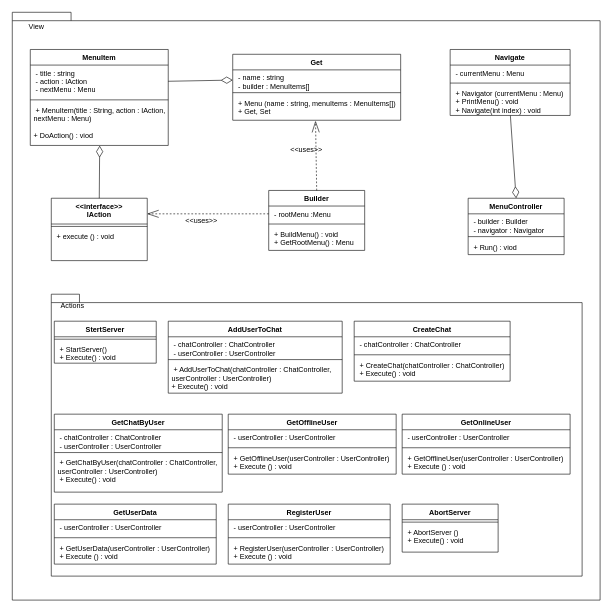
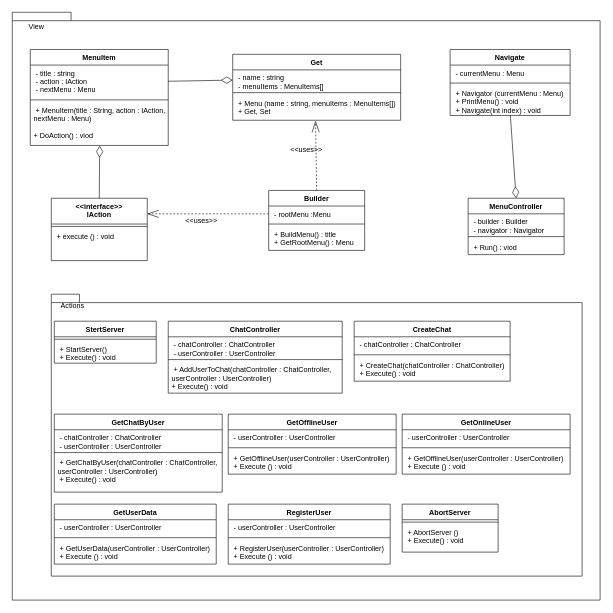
  <mxCell id="0" />
  <mxCell id="1" parent="0" />
  <mxCell id="2" value="" style="shape=folder;fontStyle=1;spacingTop=10;tabWidth=40;tabHeight=14;tabPosition=left;html=1;" vertex="1" parent="1"><mxGeometry x="20" y="20" width="980" height="980" as="geometry" /></mxCell>
  <mxCell id="3" value="Navigate" style="swimlane;fontStyle=1;align=center;verticalAlign=top;childLayout=stackLayout;horizontal=1;startSize=26;horizontalStack=0;resizeParent=1;resizeParentMax=0;resizeLast=0;collapsible=1;marginBottom=0;" vertex="1" parent="1"><mxGeometry x="750" y="82" width="200" height="110" as="geometry" /></mxCell>
  <mxCell id="4" value=" - currentMenu : Menu" style="text;strokeColor=none;fillColor=none;align=left;verticalAlign=top;spacingLeft=4;spacingRight=4;overflow=hidden;rotatable=0;points=[[0,0.5],[1,0.5]];portConstraint=eastwest;" vertex="1" parent="3"><mxGeometry y="26" width="200" height="26" as="geometry" /></mxCell>
  <mxCell id="5" value="" style="line;strokeWidth=1;fillColor=none;align=left;verticalAlign=middle;spacingTop=-1;spacingLeft=3;spacingRight=3;rotatable=0;labelPosition=right;points=[];portConstraint=eastwest;" vertex="1" parent="3"><mxGeometry y="52" width="200" height="8" as="geometry" /></mxCell>
  <mxCell id="6" value=" + Navigator (currentMenu : Menu)&#10; + PrintMenu() : void &#10; + Navigate(int index) : void&#10;" style="text;strokeColor=none;fillColor=none;align=left;verticalAlign=top;spacingLeft=4;spacingRight=4;overflow=hidden;rotatable=0;points=[[0,0.5],[1,0.5]];portConstraint=eastwest;" vertex="1" parent="3"><mxGeometry y="60" width="200" height="50" as="geometry" /></mxCell>
  <mxCell id="7" value="MenuController" style="swimlane;fontStyle=1;align=center;verticalAlign=top;childLayout=stackLayout;horizontal=1;startSize=26;horizontalStack=0;resizeParent=1;resizeParentMax=0;resizeLast=0;collapsible=1;marginBottom=0;" vertex="1" parent="1"><mxGeometry x="780" y="330" width="160" height="94" as="geometry" /></mxCell>
  <mxCell id="8" value=" - builder : Builder&#10; - navigator : Navigator&#10;" style="text;strokeColor=none;fillColor=none;align=left;verticalAlign=top;spacingLeft=4;spacingRight=4;overflow=hidden;rotatable=0;points=[[0,0.5],[1,0.5]];portConstraint=eastwest;" vertex="1" parent="7"><mxGeometry y="26" width="160" height="34" as="geometry" /></mxCell>
  <mxCell id="9" value="" style="line;strokeWidth=1;fillColor=none;align=left;verticalAlign=middle;spacingTop=-1;spacingLeft=3;spacingRight=3;rotatable=0;labelPosition=right;points=[];portConstraint=eastwest;" vertex="1" parent="7"><mxGeometry y="60" width="160" height="8" as="geometry" /></mxCell>
  <mxCell id="10" value=" + Run() : viod" style="text;strokeColor=none;fillColor=none;align=left;verticalAlign=top;spacingLeft=4;spacingRight=4;overflow=hidden;rotatable=0;points=[[0,0.5],[1,0.5]];portConstraint=eastwest;" vertex="1" parent="7"><mxGeometry y="68" width="160" height="26" as="geometry" /></mxCell>
  <mxCell id="11" value="" style="endArrow=diamondThin;html=1;entryX=0.5;entryY=0;entryDx=0;entryDy=0;endFill=0;strokeWidth=1;startSize=12;endSize=17;exitX=0.502;exitY=1;exitDx=0;exitDy=0;exitPerimeter=0;" edge="1" parent="1" source="6" target="7"><mxGeometry width="50" height="50" relative="1" as="geometry"><mxPoint x="805" y="190" as="sourcePoint" /><mxPoint x="650" y="230" as="targetPoint" /></mxGeometry></mxCell>
  <mxCell id="12" value="Get" style="swimlane;fontStyle=1;align=center;verticalAlign=top;childLayout=stackLayout;horizontal=1;startSize=26;horizontalStack=0;resizeParent=1;resizeParentMax=0;resizeLast=0;collapsible=1;marginBottom=0;" vertex="1" parent="1"><mxGeometry x="387.5" y="90" width="280" height="110" as="geometry" /></mxCell>
- <mxCell id="13" value=" - name : string&#10; - builder : MenuItems[]&#10;" style="text;strokeColor=none;fillColor=none;align=left;verticalAlign=top;spacingLeft=4;spacingRight=4;overflow=hidden;rotatable=0;points=[[0,0.5],[1,0.5]];portConstraint=eastwest;" vertex="1" parent="12"><mxGeometry y="26" width="280" height="34" as="geometry" /></mxCell>
+ <mxCell id="13" value=" - name : string&#10; - menuItems : MenuItems[]&#10;" style="text;strokeColor=none;fillColor=none;align=left;verticalAlign=top;spacingLeft=4;spacingRight=4;overflow=hidden;rotatable=0;points=[[0,0.5],[1,0.5]];portConstraint=eastwest;" vertex="1" parent="12"><mxGeometry y="26" width="280" height="34" as="geometry" /></mxCell>
  <mxCell id="14" value="" style="line;strokeWidth=1;fillColor=none;align=left;verticalAlign=middle;spacingTop=-1;spacingLeft=3;spacingRight=3;rotatable=0;labelPosition=right;points=[];portConstraint=eastwest;" vertex="1" parent="12"><mxGeometry y="60" width="280" height="8" as="geometry" /></mxCell>
  <mxCell id="15" value=" + Menu (name : string, menuItems : MenuItems[])&#10; + Get, Set" style="text;strokeColor=none;fillColor=none;align=left;verticalAlign=top;spacingLeft=4;spacingRight=4;overflow=hidden;rotatable=0;points=[[0,0.5],[1,0.5]];portConstraint=eastwest;" vertex="1" parent="12"><mxGeometry y="68" width="280" height="42" as="geometry" /></mxCell>
  <mxCell id="16" value="Builder" style="swimlane;fontStyle=1;align=center;verticalAlign=top;childLayout=stackLayout;horizontal=1;startSize=26;horizontalStack=0;resizeParent=1;resizeParentMax=0;resizeLast=0;collapsible=1;marginBottom=0;" vertex="1" parent="1"><mxGeometry x="447.5" y="317" width="160" height="100" as="geometry" /></mxCell>
  <mxCell id="17" value=" - rootMenu :Menu" style="text;strokeColor=none;fillColor=none;align=left;verticalAlign=top;spacingLeft=4;spacingRight=4;overflow=hidden;rotatable=0;points=[[0,0.5],[1,0.5]];portConstraint=eastwest;" vertex="1" parent="16"><mxGeometry y="26" width="160" height="26" as="geometry" /></mxCell>
  <mxCell id="18" value="" style="line;strokeWidth=1;fillColor=none;align=left;verticalAlign=middle;spacingTop=-1;spacingLeft=3;spacingRight=3;rotatable=0;labelPosition=right;points=[];portConstraint=eastwest;" vertex="1" parent="16"><mxGeometry y="52" width="160" height="8" as="geometry" /></mxCell>
- <mxCell id="19" value=" + BuildMenu() : void&#10; + GetRootMenu() : Menu&#10;" style="text;strokeColor=none;fillColor=none;align=left;verticalAlign=top;spacingLeft=4;spacingRight=4;overflow=hidden;rotatable=0;points=[[0,0.5],[1,0.5]];portConstraint=eastwest;" vertex="1" parent="16"><mxGeometry y="60" width="160" height="40" as="geometry" /></mxCell>
+ <mxCell id="19" value=" + BuildMenu() : title&#10; + GetRootMenu() : Menu&#10;" style="text;strokeColor=none;fillColor=none;align=left;verticalAlign=top;spacingLeft=4;spacingRight=4;overflow=hidden;rotatable=0;points=[[0,0.5],[1,0.5]];portConstraint=eastwest;" vertex="1" parent="16"><mxGeometry y="60" width="160" height="40" as="geometry" /></mxCell>
  <mxCell id="20" value="" style="endArrow=openThin;html=1;strokeWidth=1;entryX=0.493;entryY=1.028;entryDx=0;entryDy=0;entryPerimeter=0;exitX=0.5;exitY=0;exitDx=0;exitDy=0;endFill=0;dashed=1;endSize=17;" edge="1" parent="1" source="16" target="15"><mxGeometry width="50" height="50" relative="1" as="geometry"><mxPoint x="480" y="400" as="sourcePoint" /><mxPoint x="530" y="350" as="targetPoint" /></mxGeometry></mxCell>
  <mxCell id="21" value="&amp;lt;&amp;lt;uses&amp;gt;&amp;gt;" style="text;html=1;align=center;verticalAlign=middle;resizable=0;points=[];autosize=1;" vertex="1" parent="1"><mxGeometry x="475" y="240" width="70" height="20" as="geometry" /></mxCell>
  <mxCell id="22" value="MenuItem" style="swimlane;fontStyle=1;align=center;verticalAlign=top;childLayout=stackLayout;horizontal=1;startSize=26;horizontalStack=0;resizeParent=1;resizeParentMax=0;resizeLast=0;collapsible=1;marginBottom=0;" vertex="1" parent="1"><mxGeometry x="50" y="82" width="230" height="160" as="geometry" /></mxCell>
  <mxCell id="23" value=" - title : string&#10; - action : IAction&#10; - nextMenu : Menu&#10;" style="text;strokeColor=none;fillColor=none;align=left;verticalAlign=top;spacingLeft=4;spacingRight=4;overflow=hidden;rotatable=0;points=[[0,0.5],[1,0.5]];portConstraint=eastwest;" vertex="1" parent="22"><mxGeometry y="26" width="230" height="54" as="geometry" /></mxCell>
  <mxCell id="24" value="" style="line;strokeWidth=1;fillColor=none;align=left;verticalAlign=middle;spacingTop=-1;spacingLeft=3;spacingRight=3;rotatable=0;labelPosition=right;points=[];portConstraint=eastwest;" vertex="1" parent="22"><mxGeometry y="80" width="230" height="8" as="geometry" /></mxCell>
  <mxCell id="25" value=" + MenuItem(title : String, action : IAction, &#10;nextMenu : Menu) &#10;&#10;+ DoAction() : viod" style="text;strokeColor=none;fillColor=none;align=left;verticalAlign=top;spacingLeft=4;spacingRight=4;overflow=hidden;rotatable=0;points=[[0,0.5],[1,0.5]];portConstraint=eastwest;" vertex="1" parent="22"><mxGeometry y="88" width="230" height="72" as="geometry" /></mxCell>
  <mxCell id="26" value="" style="endArrow=diamondThin;html=1;entryX=0;entryY=0.5;entryDx=0;entryDy=0;endFill=0;strokeWidth=1;startSize=12;endSize=17;exitX=1;exitY=0.5;exitDx=0;exitDy=0;" edge="1" parent="1" source="23" target="13"><mxGeometry width="50" height="50" relative="1" as="geometry"><mxPoint x="650" y="135" as="sourcePoint" /><mxPoint x="700" y="131" as="targetPoint" /><Array as="points" /></mxGeometry></mxCell>
  <mxCell id="27" value="&lt;&lt;interface&gt;&gt;&#10;IAction&#10;" style="swimlane;fontStyle=1;align=center;verticalAlign=top;childLayout=stackLayout;horizontal=1;startSize=43;horizontalStack=0;resizeParent=1;resizeParentMax=0;resizeLast=0;collapsible=1;marginBottom=0;" vertex="1" parent="1"><mxGeometry x="85" y="330" width="160" height="104" as="geometry"><mxRectangle x="-160" y="417" width="110" height="30" as="alternateBounds" /></mxGeometry></mxCell>
  <mxCell id="28" value="" style="line;strokeWidth=1;fillColor=none;align=left;verticalAlign=middle;spacingTop=-1;spacingLeft=3;spacingRight=3;rotatable=0;labelPosition=right;points=[];portConstraint=eastwest;" vertex="1" parent="27"><mxGeometry y="43" width="160" height="8" as="geometry" /></mxCell>
  <mxCell id="29" value=" + execute () : void" style="text;strokeColor=none;fillColor=none;align=left;verticalAlign=top;spacingLeft=4;spacingRight=4;overflow=hidden;rotatable=0;points=[[0,0.5],[1,0.5]];portConstraint=eastwest;" vertex="1" parent="27"><mxGeometry y="51" width="160" height="53" as="geometry" /></mxCell>
  <mxCell id="30" value="" style="endArrow=diamondThin;html=1;entryX=0.503;entryY=1.005;entryDx=0;entryDy=0;endFill=0;strokeWidth=1;startSize=12;endSize=17;exitX=0.5;exitY=0;exitDx=0;exitDy=0;entryPerimeter=0;" edge="1" parent="1" source="27" target="25"><mxGeometry width="50" height="50" relative="1" as="geometry"><mxPoint x="290" y="145" as="sourcePoint" /><mxPoint x="370" y="135" as="targetPoint" /><Array as="points" /></mxGeometry></mxCell>
  <mxCell id="31" value="" style="endArrow=openThin;html=1;strokeWidth=1;entryX=1;entryY=0.25;entryDx=0;entryDy=0;endFill=0;dashed=1;endSize=17;exitX=0;exitY=0.5;exitDx=0;exitDy=0;" edge="1" parent="1" source="17" target="27"><mxGeometry width="50" height="50" relative="1" as="geometry"><mxPoint x="420" y="356" as="sourcePoint" /><mxPoint x="508.04" y="203.176" as="targetPoint" /></mxGeometry></mxCell>
  <mxCell id="32" value="&amp;lt;&amp;lt;uses&amp;gt;&amp;gt;" style="text;html=1;align=center;verticalAlign=middle;resizable=0;points=[];autosize=1;" vertex="1" parent="1"><mxGeometry x="300" y="357" width="70" height="20" as="geometry" /></mxCell>
  <mxCell id="33" value="View" style="text;html=1;align=center;verticalAlign=middle;resizable=0;points=[];autosize=1;" vertex="1" parent="1"><mxGeometry x="40" y="35" width="40" height="20" as="geometry" /></mxCell>
  <mxCell id="34" value="" style="shape=folder;fontStyle=1;spacingTop=10;tabWidth=40;tabHeight=14;tabPosition=left;html=1;" vertex="1" parent="1"><mxGeometry x="85" y="490" width="885" height="470" as="geometry" /></mxCell>
  <mxCell id="35" value="Actions" style="text;html=1;align=center;verticalAlign=middle;resizable=0;points=[];autosize=1;" vertex="1" parent="1"><mxGeometry x="90" y="500" width="60" height="20" as="geometry" /></mxCell>
  <mxCell id="36" value="AbortServer" style="swimlane;fontStyle=1;align=center;verticalAlign=top;childLayout=stackLayout;horizontal=1;startSize=26;horizontalStack=0;resizeParent=1;resizeParentMax=0;resizeLast=0;collapsible=1;marginBottom=0;" vertex="1" parent="1"><mxGeometry x="670" y="840" width="160" height="80" as="geometry" /></mxCell>
  <mxCell id="37" value="" style="line;strokeWidth=1;fillColor=none;align=left;verticalAlign=middle;spacingTop=-1;spacingLeft=3;spacingRight=3;rotatable=0;labelPosition=right;points=[];portConstraint=eastwest;" vertex="1" parent="36"><mxGeometry y="26" width="160" height="8" as="geometry" /></mxCell>
  <mxCell id="38" value=" + AbortServer ()&#10; + Execute() : void&#10;" style="text;strokeColor=none;fillColor=none;align=left;verticalAlign=top;spacingLeft=4;spacingRight=4;overflow=hidden;rotatable=0;points=[[0,0.5],[1,0.5]];portConstraint=eastwest;" vertex="1" parent="36"><mxGeometry y="34" width="160" height="46" as="geometry" /></mxCell>
- <mxCell id="39" value="AddUserToChat" style="swimlane;fontStyle=1;align=center;verticalAlign=top;childLayout=stackLayout;horizontal=1;startSize=26;horizontalStack=0;resizeParent=1;resizeParentMax=0;resizeLast=0;collapsible=1;marginBottom=0;" vertex="1" parent="1"><mxGeometry x="280" y="535" width="290" height="120" as="geometry" /></mxCell>
+ <mxCell id="39" value="ChatController" style="swimlane;fontStyle=1;align=center;verticalAlign=top;childLayout=stackLayout;horizontal=1;startSize=26;horizontalStack=0;resizeParent=1;resizeParentMax=0;resizeLast=0;collapsible=1;marginBottom=0;" vertex="1" parent="1"><mxGeometry x="280" y="535" width="290" height="120" as="geometry" /></mxCell>
  <mxCell id="40" value=" - chatController : ChatController&#10; - userController : UserController&#10;" style="text;strokeColor=none;fillColor=none;align=left;verticalAlign=top;spacingLeft=4;spacingRight=4;overflow=hidden;rotatable=0;points=[[0,0.5],[1,0.5]];portConstraint=eastwest;" vertex="1" parent="39"><mxGeometry y="26" width="290" height="34" as="geometry" /></mxCell>
  <mxCell id="41" value="" style="line;strokeWidth=1;fillColor=none;align=left;verticalAlign=middle;spacingTop=-1;spacingLeft=3;spacingRight=3;rotatable=0;labelPosition=right;points=[];portConstraint=eastwest;" vertex="1" parent="39"><mxGeometry y="60" width="290" height="8" as="geometry" /></mxCell>
  <mxCell id="42" value=" + AddUserToChat(chatController : ChatController, &#10;userController : UserController) &#10;+ Execute() : void&#10;" style="text;strokeColor=none;fillColor=none;align=left;verticalAlign=top;spacingLeft=4;spacingRight=4;overflow=hidden;rotatable=0;points=[[0,0.5],[1,0.5]];portConstraint=eastwest;" vertex="1" parent="39"><mxGeometry y="68" width="290" height="52" as="geometry" /></mxCell>
  <mxCell id="43" value="CreateChat" style="swimlane;fontStyle=1;align=center;verticalAlign=top;childLayout=stackLayout;horizontal=1;startSize=26;horizontalStack=0;resizeParent=1;resizeParentMax=0;resizeLast=0;collapsible=1;marginBottom=0;" vertex="1" parent="1"><mxGeometry x="590" y="535" width="260" height="100" as="geometry" /></mxCell>
  <mxCell id="44" value=" - chatController : ChatController" style="text;strokeColor=none;fillColor=none;align=left;verticalAlign=top;spacingLeft=4;spacingRight=4;overflow=hidden;rotatable=0;points=[[0,0.5],[1,0.5]];portConstraint=eastwest;" vertex="1" parent="43"><mxGeometry y="26" width="260" height="26" as="geometry" /></mxCell>
  <mxCell id="45" value="" style="line;strokeWidth=1;fillColor=none;align=left;verticalAlign=middle;spacingTop=-1;spacingLeft=3;spacingRight=3;rotatable=0;labelPosition=right;points=[];portConstraint=eastwest;" vertex="1" parent="43"><mxGeometry y="52" width="260" height="8" as="geometry" /></mxCell>
  <mxCell id="46" value=" + CreateChat(chatController : ChatController) &#10; + Execute() : void&#10;" style="text;strokeColor=none;fillColor=none;align=left;verticalAlign=top;spacingLeft=4;spacingRight=4;overflow=hidden;rotatable=0;points=[[0,0.5],[1,0.5]];portConstraint=eastwest;" vertex="1" parent="43"><mxGeometry y="60" width="260" height="40" as="geometry" /></mxCell>
  <mxCell id="47" value="GetChatByUser" style="swimlane;fontStyle=1;align=center;verticalAlign=top;childLayout=stackLayout;horizontal=1;startSize=26;horizontalStack=0;resizeParent=1;resizeParentMax=0;resizeLast=0;collapsible=1;marginBottom=0;" vertex="1" parent="1"><mxGeometry x="90" y="690" width="280" height="130" as="geometry" /></mxCell>
  <mxCell id="48" value=" - chatController : ChatController&#10; - userController : UserController&#10;&#10;&#10;" style="text;strokeColor=none;fillColor=none;align=left;verticalAlign=top;spacingLeft=4;spacingRight=4;overflow=hidden;rotatable=0;points=[[0,0.5],[1,0.5]];portConstraint=eastwest;" vertex="1" parent="47"><mxGeometry y="26" width="280" height="34" as="geometry" /></mxCell>
  <mxCell id="49" value="" style="line;strokeWidth=1;fillColor=none;align=left;verticalAlign=middle;spacingTop=-1;spacingLeft=3;spacingRight=3;rotatable=0;labelPosition=right;points=[];portConstraint=eastwest;" vertex="1" parent="47"><mxGeometry y="60" width="280" height="8" as="geometry" /></mxCell>
  <mxCell id="50" value=" + GetChatByUser(chatController : ChatController, &#10;userController : UserController) &#10; + Execute() : void&#10;" style="text;strokeColor=none;fillColor=none;align=left;verticalAlign=top;spacingLeft=4;spacingRight=4;overflow=hidden;rotatable=0;points=[[0,0.5],[1,0.5]];portConstraint=eastwest;" vertex="1" parent="47"><mxGeometry y="68" width="280" height="62" as="geometry" /></mxCell>
  <mxCell id="51" value="GetOfflineUser" style="swimlane;fontStyle=1;align=center;verticalAlign=top;childLayout=stackLayout;horizontal=1;startSize=26;horizontalStack=0;resizeParent=1;resizeParentMax=0;resizeLast=0;collapsible=1;marginBottom=0;" vertex="1" parent="1"><mxGeometry x="380" y="690" width="280" height="100" as="geometry" /></mxCell>
  <mxCell id="52" value=" - userController : UserController" style="text;strokeColor=none;fillColor=none;align=left;verticalAlign=top;spacingLeft=4;spacingRight=4;overflow=hidden;rotatable=0;points=[[0,0.5],[1,0.5]];portConstraint=eastwest;" vertex="1" parent="51"><mxGeometry y="26" width="280" height="26" as="geometry" /></mxCell>
  <mxCell id="53" value="" style="line;strokeWidth=1;fillColor=none;align=left;verticalAlign=middle;spacingTop=-1;spacingLeft=3;spacingRight=3;rotatable=0;labelPosition=right;points=[];portConstraint=eastwest;" vertex="1" parent="51"><mxGeometry y="52" width="280" height="8" as="geometry" /></mxCell>
  <mxCell id="54" value=" + GetOfflineUser(userController : UserController)&#10; + Execute () : void&#10;" style="text;strokeColor=none;fillColor=none;align=left;verticalAlign=top;spacingLeft=4;spacingRight=4;overflow=hidden;rotatable=0;points=[[0,0.5],[1,0.5]];portConstraint=eastwest;" vertex="1" parent="51"><mxGeometry y="60" width="280" height="40" as="geometry" /></mxCell>
  <mxCell id="55" value="GetOnlineUser" style="swimlane;fontStyle=1;align=center;verticalAlign=top;childLayout=stackLayout;horizontal=1;startSize=26;horizontalStack=0;resizeParent=1;resizeParentMax=0;resizeLast=0;collapsible=1;marginBottom=0;" vertex="1" parent="1"><mxGeometry x="670" y="690" width="280" height="100" as="geometry" /></mxCell>
  <mxCell id="56" value=" - userController : UserController" style="text;strokeColor=none;fillColor=none;align=left;verticalAlign=top;spacingLeft=4;spacingRight=4;overflow=hidden;rotatable=0;points=[[0,0.5],[1,0.5]];portConstraint=eastwest;" vertex="1" parent="55"><mxGeometry y="26" width="280" height="26" as="geometry" /></mxCell>
  <mxCell id="57" value="" style="line;strokeWidth=1;fillColor=none;align=left;verticalAlign=middle;spacingTop=-1;spacingLeft=3;spacingRight=3;rotatable=0;labelPosition=right;points=[];portConstraint=eastwest;" vertex="1" parent="55"><mxGeometry y="52" width="280" height="8" as="geometry" /></mxCell>
  <mxCell id="58" value=" + GetOfflineUser(userController : UserController)&#10; + Execute () : void&#10;&#10;&#10;" style="text;strokeColor=none;fillColor=none;align=left;verticalAlign=top;spacingLeft=4;spacingRight=4;overflow=hidden;rotatable=0;points=[[0,0.5],[1,0.5]];portConstraint=eastwest;" vertex="1" parent="55"><mxGeometry y="60" width="280" height="40" as="geometry" /></mxCell>
  <mxCell id="59" value="GetUserData" style="swimlane;fontStyle=1;align=center;verticalAlign=top;childLayout=stackLayout;horizontal=1;startSize=26;horizontalStack=0;resizeParent=1;resizeParentMax=0;resizeLast=0;collapsible=1;marginBottom=0;" vertex="1" parent="1"><mxGeometry x="90" y="840" width="270" height="100" as="geometry" /></mxCell>
  <mxCell id="60" value=" - userController : UserController" style="text;strokeColor=none;fillColor=none;align=left;verticalAlign=top;spacingLeft=4;spacingRight=4;overflow=hidden;rotatable=0;points=[[0,0.5],[1,0.5]];portConstraint=eastwest;" vertex="1" parent="59"><mxGeometry y="26" width="270" height="26" as="geometry" /></mxCell>
  <mxCell id="61" value="" style="line;strokeWidth=1;fillColor=none;align=left;verticalAlign=middle;spacingTop=-1;spacingLeft=3;spacingRight=3;rotatable=0;labelPosition=right;points=[];portConstraint=eastwest;" vertex="1" parent="59"><mxGeometry y="52" width="270" height="8" as="geometry" /></mxCell>
  <mxCell id="62" value=" + GetUserData(userController : UserController)&#10; + Execute () : void&#10;&#10;&#10;&#10;&#10;" style="text;strokeColor=none;fillColor=none;align=left;verticalAlign=top;spacingLeft=4;spacingRight=4;overflow=hidden;rotatable=0;points=[[0,0.5],[1,0.5]];portConstraint=eastwest;" vertex="1" parent="59"><mxGeometry y="60" width="270" height="40" as="geometry" /></mxCell>
  <mxCell id="63" value="RegisterUser" style="swimlane;fontStyle=1;align=center;verticalAlign=top;childLayout=stackLayout;horizontal=1;startSize=26;horizontalStack=0;resizeParent=1;resizeParentMax=0;resizeLast=0;collapsible=1;marginBottom=0;" vertex="1" parent="1"><mxGeometry x="380" y="840" width="270" height="100" as="geometry" /></mxCell>
  <mxCell id="64" value=" - userController : UserController" style="text;strokeColor=none;fillColor=none;align=left;verticalAlign=top;spacingLeft=4;spacingRight=4;overflow=hidden;rotatable=0;points=[[0,0.5],[1,0.5]];portConstraint=eastwest;" vertex="1" parent="63"><mxGeometry y="26" width="270" height="26" as="geometry" /></mxCell>
  <mxCell id="65" value="" style="line;strokeWidth=1;fillColor=none;align=left;verticalAlign=middle;spacingTop=-1;spacingLeft=3;spacingRight=3;rotatable=0;labelPosition=right;points=[];portConstraint=eastwest;" vertex="1" parent="63"><mxGeometry y="52" width="270" height="8" as="geometry" /></mxCell>
  <mxCell id="66" value=" + RegisterUser(userController : UserController)&#10; + Execute () : void&#10;&#10;&#10;&#10;&#10;&#10;&#10;" style="text;strokeColor=none;fillColor=none;align=left;verticalAlign=top;spacingLeft=4;spacingRight=4;overflow=hidden;rotatable=0;points=[[0,0.5],[1,0.5]];portConstraint=eastwest;" vertex="1" parent="63"><mxGeometry y="60" width="270" height="40" as="geometry" /></mxCell>
  <mxCell id="67" value="StertServer" style="swimlane;fontStyle=1;align=center;verticalAlign=top;childLayout=stackLayout;horizontal=1;startSize=26;horizontalStack=0;resizeParent=1;resizeParentMax=0;resizeLast=0;collapsible=1;marginBottom=0;" vertex="1" parent="1"><mxGeometry x="90" y="535" width="170" height="70" as="geometry" /></mxCell>
  <mxCell id="68" value="" style="line;strokeWidth=1;fillColor=none;align=left;verticalAlign=middle;spacingTop=-1;spacingLeft=3;spacingRight=3;rotatable=0;labelPosition=right;points=[];portConstraint=eastwest;" vertex="1" parent="67"><mxGeometry y="26" width="170" height="8" as="geometry" /></mxCell>
  <mxCell id="69" value=" + StartServer()&#10; + Execute() : void&#10;&#10;&#10;" style="text;strokeColor=none;fillColor=none;align=left;verticalAlign=top;spacingLeft=4;spacingRight=4;overflow=hidden;rotatable=0;points=[[0,0.5],[1,0.5]];portConstraint=eastwest;" vertex="1" parent="67"><mxGeometry y="34" width="170" height="36" as="geometry" /></mxCell>
